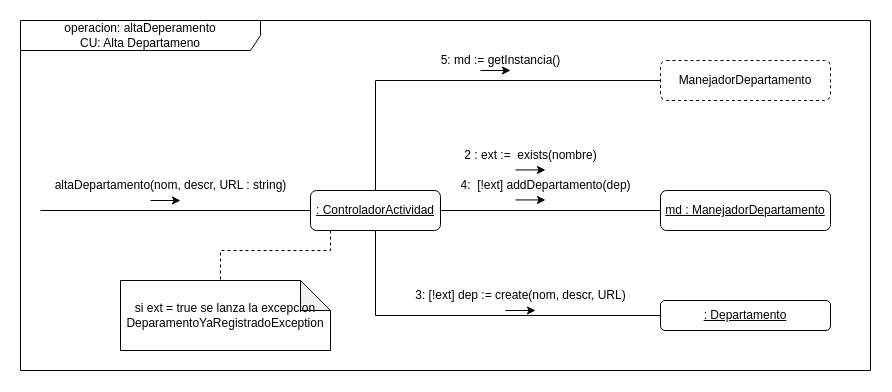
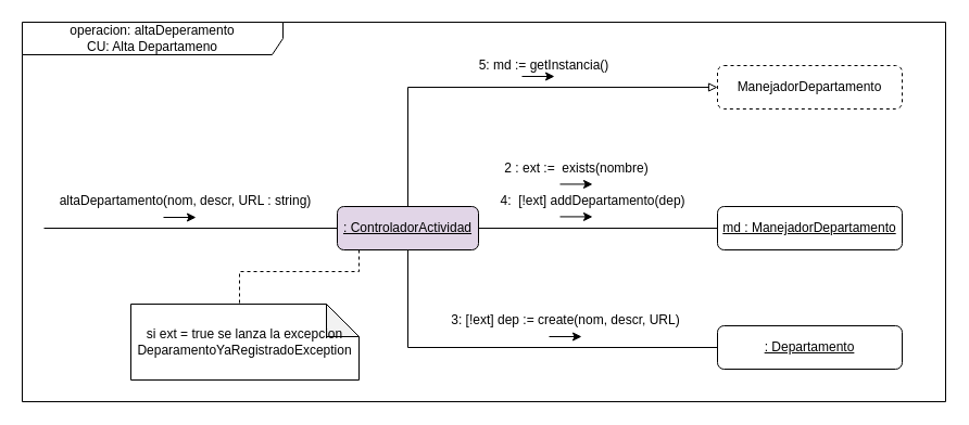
  <mxCell id="0" />
  <mxCell id="1" parent="0" />
  <mxCell id="2" value="operacion: altaDeperamento&lt;br&gt;CU: Alta Departameno" style="shape=umlFrame;whiteSpace=wrap;html=1;width=240;height=30;" vertex="1" parent="1"><mxGeometry x="20" y="20" width="850" height="350" as="geometry" /></mxCell>
  <mxCell id="3" style="edgeStyle=orthogonalEdgeStyle;rounded=0;orthogonalLoop=1;jettySize=auto;html=1;endArrow=none;endFill=0;" edge="1" parent="1" source="8"><mxGeometry relative="1" as="geometry"><mxPoint x="40" y="210" as="targetPoint" /></mxGeometry></mxCell>
- <mxCell id="4" style="edgeStyle=orthogonalEdgeStyle;rounded=0;orthogonalLoop=1;jettySize=auto;html=1;entryX=0;entryY=0.5;entryDx=0;entryDy=0;endArrow=none;endFill=0;exitX=0.5;exitY=0;exitDx=0;exitDy=0;" edge="1" parent="1" source="8" target="11"><mxGeometry relative="1" as="geometry" /></mxCell>
+ <mxCell id="4" style="edgeStyle=orthogonalEdgeStyle;rounded=0;orthogonalLoop=1;jettySize=auto;html=1;entryX=0;entryY=0.5;entryDx=0;entryDy=0;endArrow=block;endFill=0;exitX=0.5;exitY=0;exitDx=0;exitDy=0;" edge="1" parent="1" source="8" target="11"><mxGeometry relative="1" as="geometry" /></mxCell>
  <mxCell id="5" style="edgeStyle=orthogonalEdgeStyle;rounded=0;orthogonalLoop=1;jettySize=auto;html=1;entryX=0;entryY=0.5;entryDx=0;entryDy=0;endArrow=none;endFill=0;exitX=0.5;exitY=1;exitDx=0;exitDy=0;" edge="1" parent="1" source="8" target="14"><mxGeometry relative="1" as="geometry" /></mxCell>
  <mxCell id="6" style="edgeStyle=orthogonalEdgeStyle;rounded=0;orthogonalLoop=1;jettySize=auto;html=1;entryX=0;entryY=0.5;entryDx=0;entryDy=0;endArrow=none;endFill=0;" edge="1" parent="1" source="8" target="12"><mxGeometry relative="1" as="geometry" /></mxCell>
  <mxCell id="7" style="edgeStyle=orthogonalEdgeStyle;rounded=0;orthogonalLoop=1;jettySize=auto;html=1;entryX=0;entryY=0;entryDx=90;entryDy=0;entryPerimeter=0;endArrow=none;endFill=0;dashed=1;" edge="1" parent="1" source="8" target="22"><mxGeometry relative="1" as="geometry"><Array as="points"><mxPoint x="330" y="250" /><mxPoint x="220" y="250" /><mxPoint x="220" y="280" /></Array></mxGeometry></mxCell>
- <mxCell id="8" value="&lt;u&gt;: ControladorActividad&lt;/u&gt;" style="rounded=1;whiteSpace=wrap;html=1;" vertex="1" parent="1"><mxGeometry x="310" y="190" width="130" height="40" as="geometry" /></mxCell>
+ <mxCell id="8" value="&lt;u&gt;: ControladorActividad&lt;/u&gt;" style="rounded=1;whiteSpace=wrap;html=1;fillColor=#e1d5e7;" vertex="1" parent="1"><mxGeometry x="310" y="190" width="130" height="40" as="geometry" /></mxCell>
  <mxCell id="9" value="altaDepartamento(nom, descr, URL : string)" style="text;html=1;align=center;verticalAlign=middle;resizable=0;points=[];autosize=1;strokeColor=none;fillColor=none;" vertex="1" parent="1"><mxGeometry x="40" y="170" width="260" height="30" as="geometry" /></mxCell>
  <mxCell id="10" value="" style="endArrow=classic;html=1;rounded=0;" edge="1" parent="1"><mxGeometry width="50" height="50" relative="1" as="geometry"><mxPoint x="150" y="200" as="sourcePoint" /><mxPoint x="180" y="200" as="targetPoint" /></mxGeometry></mxCell>
  <mxCell id="11" value="ManejadorDepartamento" style="rounded=1;whiteSpace=wrap;html=1;dashed=1;" vertex="1" parent="1"><mxGeometry x="660" y="60" width="170" height="40" as="geometry" /></mxCell>
  <mxCell id="12" value="&lt;u&gt;md : ManejadorDepartamento&lt;/u&gt;" style="rounded=1;whiteSpace=wrap;html=1;" vertex="1" parent="1"><mxGeometry x="660" y="190" width="170" height="40" as="geometry" /></mxCell>
  <mxCell id="13" value="5: md := getInstancia()" style="text;html=1;align=center;verticalAlign=middle;resizable=0;points=[];autosize=1;strokeColor=none;fillColor=none;" vertex="1" parent="1"><mxGeometry x="430" y="45" width="140" height="30" as="geometry" /></mxCell>
- <mxCell id="14" value="&lt;u&gt;: Departamento&lt;/u&gt;" style="rounded=1;whiteSpace=wrap;html=1;" vertex="1" parent="1"><mxGeometry x="660" y="300" width="170" height="30" as="geometry" /></mxCell>
+ <mxCell id="14" value="&lt;u&gt;: Departamento&lt;/u&gt;" style="rounded=1;whiteSpace=wrap;html=1;" vertex="1" parent="1"><mxGeometry x="660" y="300" width="170" height="40" as="geometry" /></mxCell>
  <mxCell id="15" value="2 : ext :=&amp;nbsp; exists(nombre)" style="text;html=1;align=center;verticalAlign=middle;resizable=0;points=[];autosize=1;strokeColor=none;fillColor=none;" vertex="1" parent="1"><mxGeometry x="450" y="140" width="160" height="30" as="geometry" /></mxCell>
  <mxCell id="16" value="4:&amp;nbsp; [!ext] addDepartamento(dep)" style="text;html=1;align=center;verticalAlign=middle;resizable=0;points=[];autosize=1;strokeColor=none;fillColor=none;" vertex="1" parent="1"><mxGeometry x="450" y="170" width="190" height="30" as="geometry" /></mxCell>
  <mxCell id="17" value="3: [!ext] dep := create(nom, descr, URL)" style="text;html=1;align=center;verticalAlign=middle;resizable=0;points=[];autosize=1;strokeColor=none;fillColor=none;" vertex="1" parent="1"><mxGeometry x="405" y="280" width="230" height="30" as="geometry" /></mxCell>
  <mxCell id="18" value="" style="endArrow=classic;html=1;rounded=0;" edge="1" parent="1"><mxGeometry width="50" height="50" relative="1" as="geometry"><mxPoint x="480" y="70" as="sourcePoint" /><mxPoint x="510" y="70" as="targetPoint" /></mxGeometry></mxCell>
  <mxCell id="19" value="" style="endArrow=classic;html=1;rounded=0;" edge="1" parent="1"><mxGeometry width="50" height="50" relative="1" as="geometry"><mxPoint x="515" y="169.43" as="sourcePoint" /><mxPoint x="545" y="169.43" as="targetPoint" /></mxGeometry></mxCell>
  <mxCell id="20" value="" style="endArrow=classic;html=1;rounded=0;" edge="1" parent="1"><mxGeometry width="50" height="50" relative="1" as="geometry"><mxPoint x="515" y="199.43" as="sourcePoint" /><mxPoint x="545" y="199.43" as="targetPoint" /></mxGeometry></mxCell>
  <mxCell id="21" value="" style="endArrow=classic;html=1;rounded=0;" edge="1" parent="1"><mxGeometry width="50" height="50" relative="1" as="geometry"><mxPoint x="505" y="310" as="sourcePoint" /><mxPoint x="535" y="310" as="targetPoint" /></mxGeometry></mxCell>
  <mxCell id="22" value="si ext = true se lanza la excepcion DeparamentoYaRegistradoException" style="shape=note;whiteSpace=wrap;html=1;backgroundOutline=1;darkOpacity=0.05;" vertex="1" parent="1"><mxGeometry x="120" y="280" width="210" height="70" as="geometry" /></mxCell>
